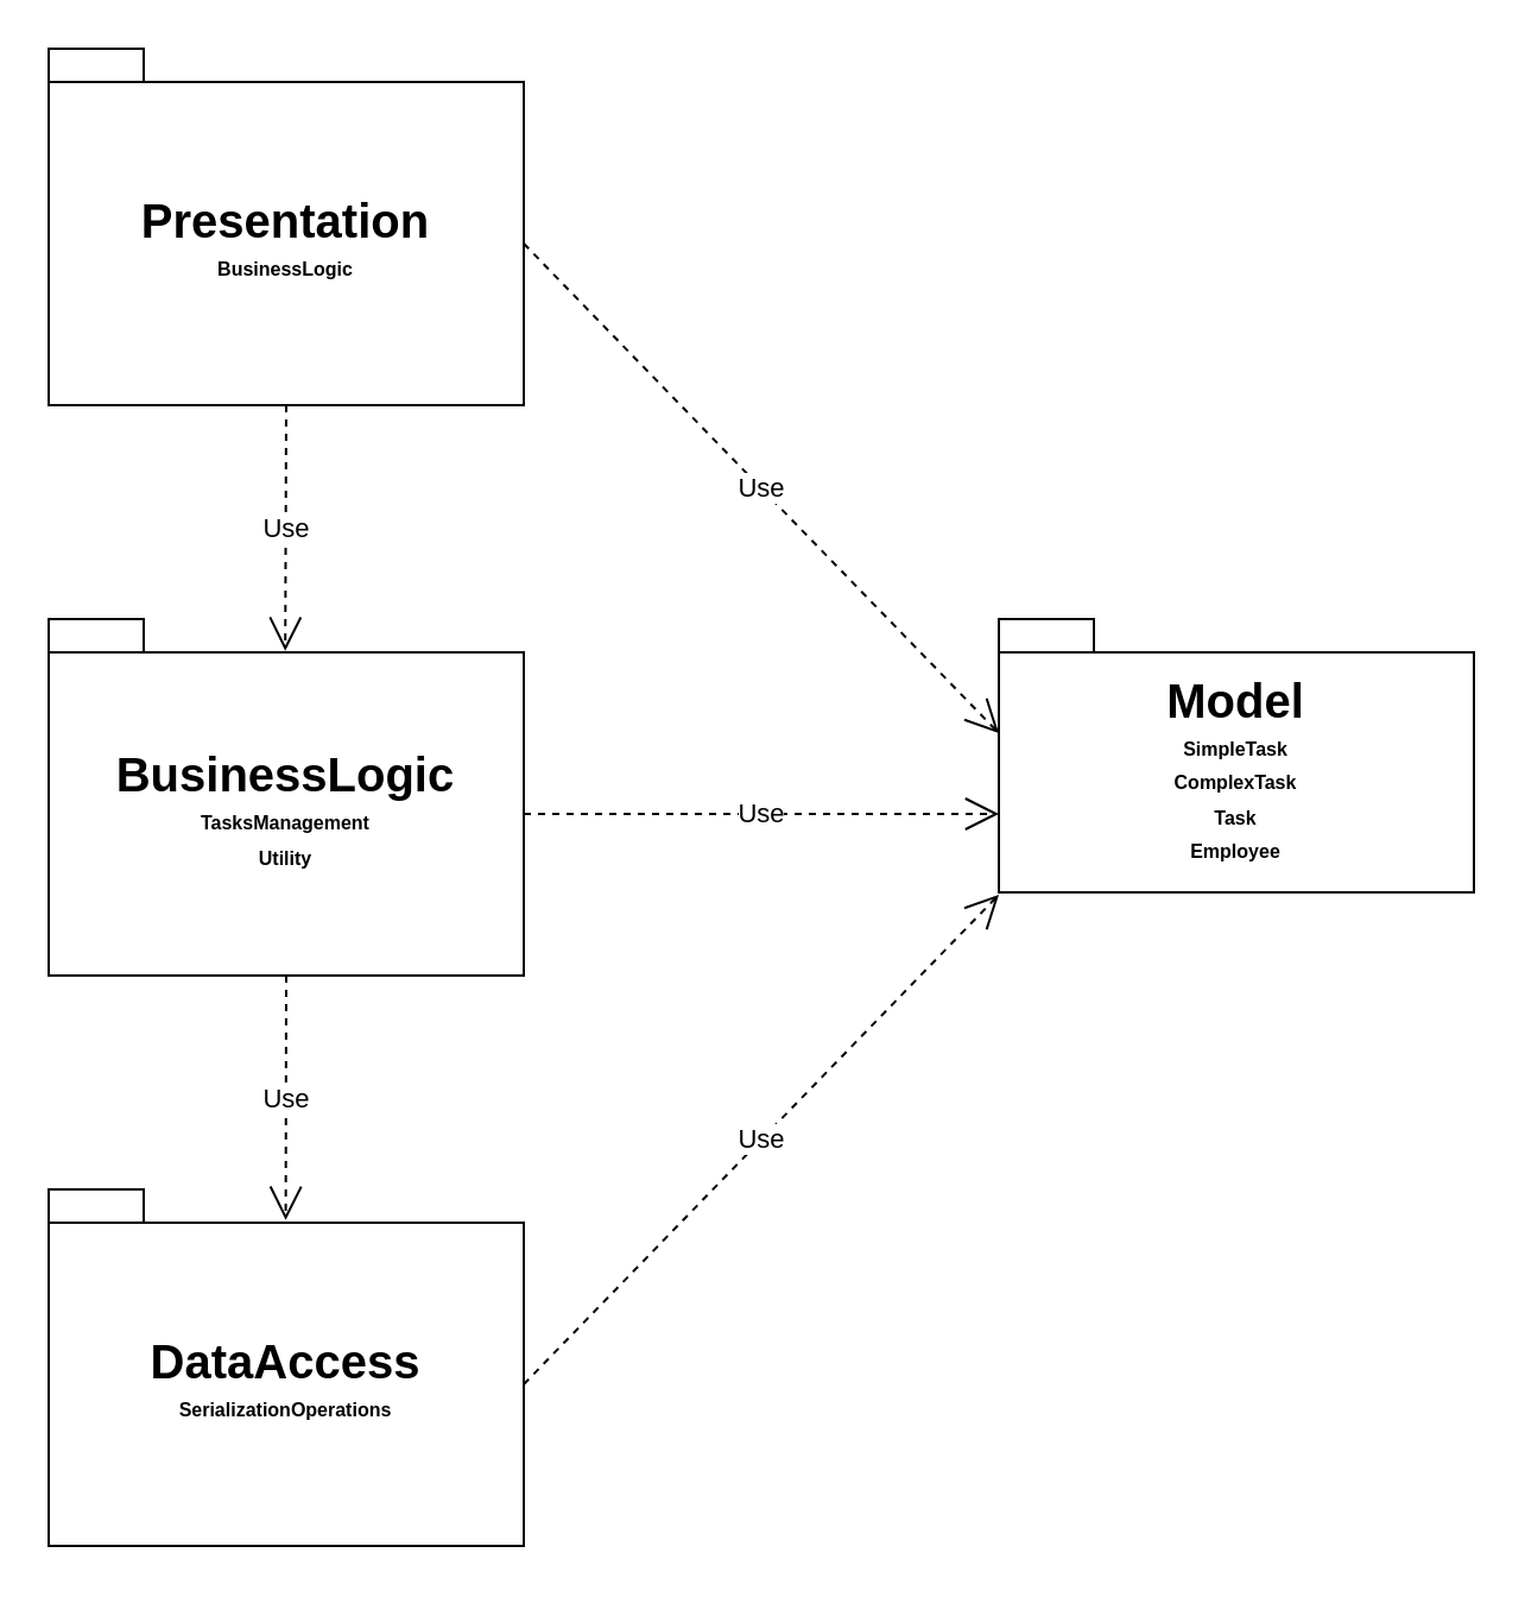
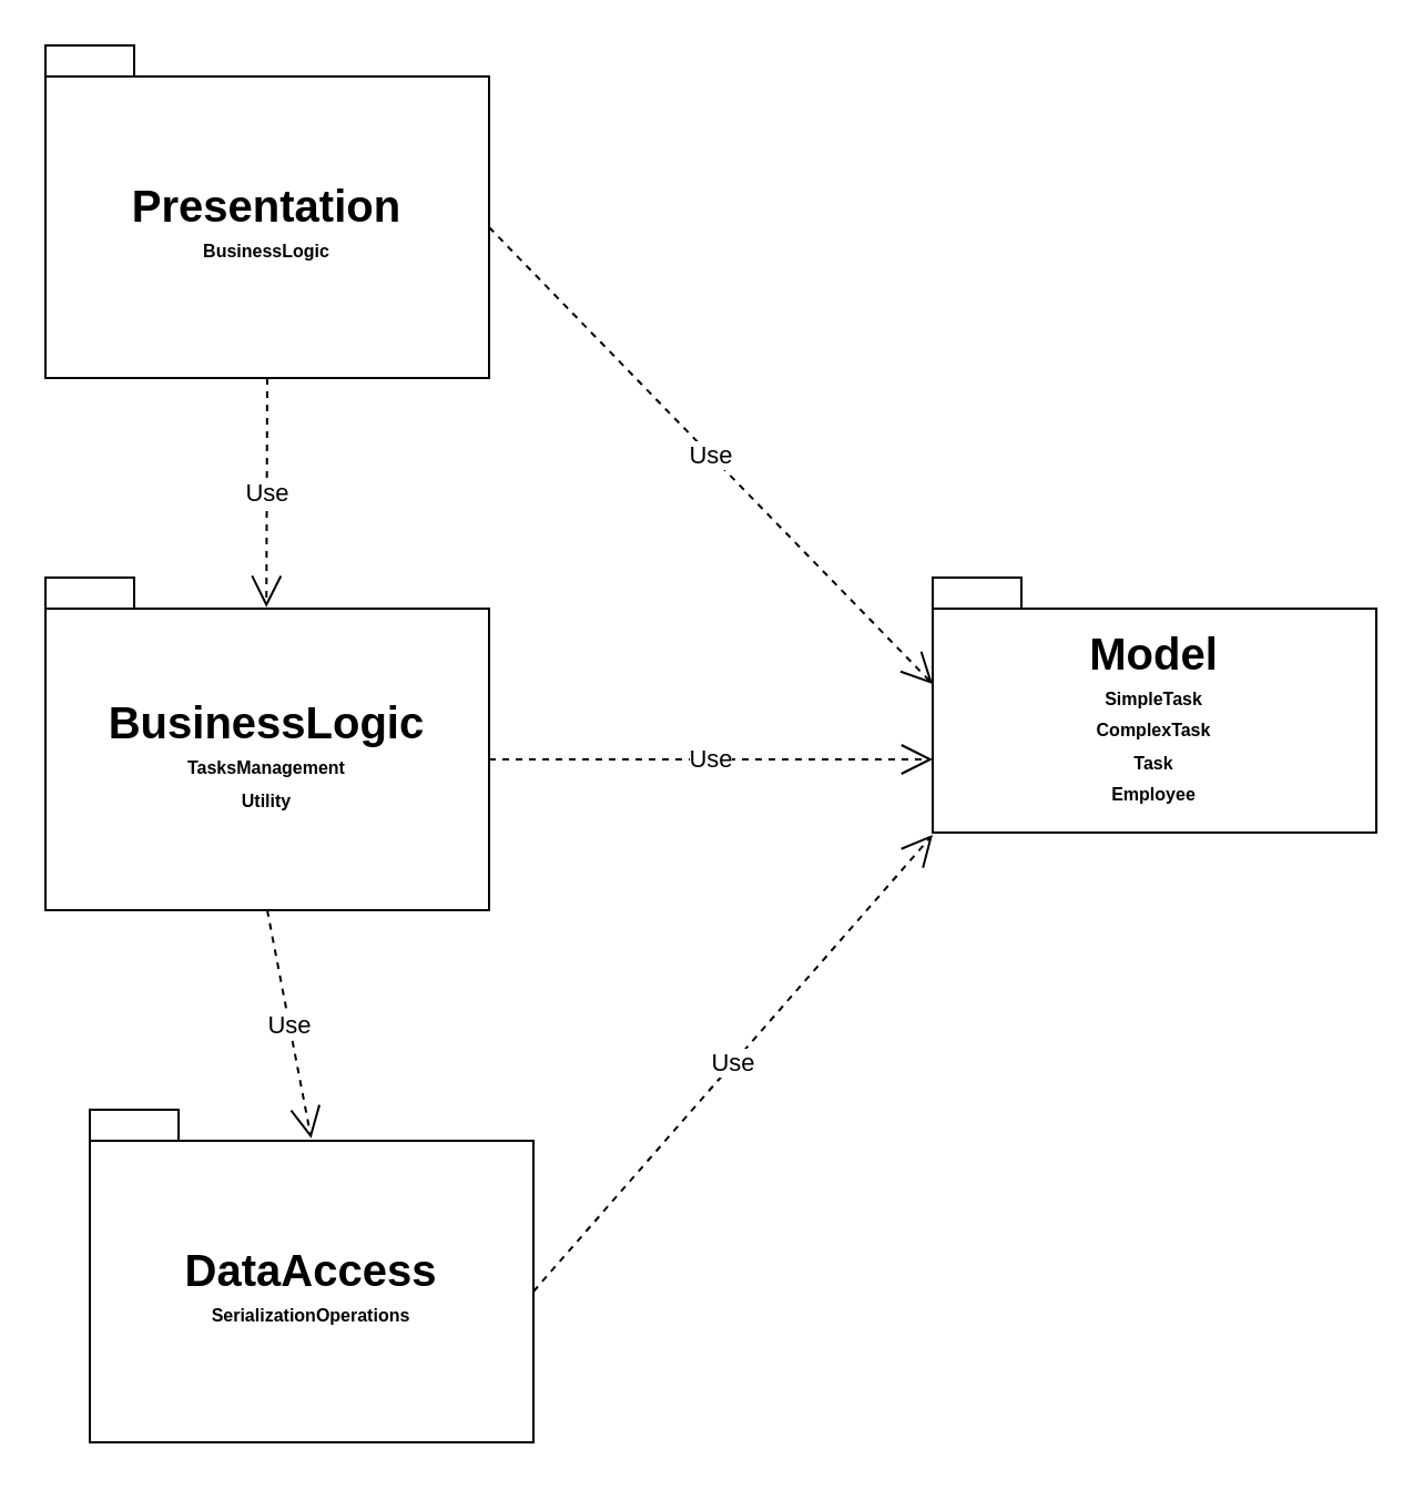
  <mxCell id="0" />
  <mxCell id="1" parent="0" />
  <mxCell id="2" value="&lt;font style=&quot;font-size: 20px;&quot;&gt;Presentation&lt;/font&gt;&lt;div&gt;&lt;font style=&quot;font-size: 8px;&quot;&gt;BusinessLogic&lt;/font&gt;&lt;/div&gt;" style="shape=folder;fontStyle=1;spacingTop=10;tabWidth=40;tabHeight=14;tabPosition=left;html=1;whiteSpace=wrap;" vertex="1" parent="1"><mxGeometry x="20" y="20" width="200" height="150" as="geometry" /></mxCell>
  <mxCell id="3" value="&lt;font style=&quot;font-size: 20px;&quot;&gt;BusinessLogic&lt;/font&gt;&lt;div&gt;&lt;font style=&quot;font-size: 8px;&quot;&gt;TasksManagement&lt;/font&gt;&lt;/div&gt;&lt;div&gt;&lt;font style=&quot;font-size: 8px;&quot;&gt;Utility&lt;/font&gt;&lt;/div&gt;" style="shape=folder;fontStyle=1;spacingTop=10;tabWidth=40;tabHeight=14;tabPosition=left;html=1;whiteSpace=wrap;" vertex="1" parent="1"><mxGeometry x="20" y="260" width="200" height="150" as="geometry" /></mxCell>
- <mxCell id="4" value="&lt;font style=&quot;font-size: 20px;&quot;&gt;DataAccess&lt;/font&gt;&lt;div&gt;&lt;font style=&quot;font-size: 8px;&quot;&gt;SerializationOperations&lt;/font&gt;&lt;/div&gt;" style="shape=folder;fontStyle=1;spacingTop=10;tabWidth=40;tabHeight=14;tabPosition=left;html=1;whiteSpace=wrap;" vertex="1" parent="1"><mxGeometry x="20" y="500" width="200" height="150" as="geometry" /></mxCell>
+ <mxCell id="4" value="&lt;font style=&quot;font-size: 20px;&quot;&gt;DataAccess&lt;/font&gt;&lt;div&gt;&lt;font style=&quot;font-size: 8px;&quot;&gt;SerializationOperations&lt;/font&gt;&lt;/div&gt;" style="shape=folder;fontStyle=1;spacingTop=10;tabWidth=40;tabHeight=14;tabPosition=left;html=1;whiteSpace=wrap;" vertex="1" parent="1"><mxGeometry x="40" y="500" width="200" height="150" as="geometry" /></mxCell>
  <mxCell id="5" value="&lt;font style=&quot;font-size: 20px;&quot;&gt;Model&lt;/font&gt;&lt;div&gt;&lt;font style=&quot;font-size: 8px;&quot;&gt;SimpleTask&lt;/font&gt;&lt;/div&gt;&lt;div&gt;&lt;font style=&quot;font-size: 8px;&quot;&gt;ComplexTask&lt;/font&gt;&lt;/div&gt;&lt;div&gt;&lt;font style=&quot;font-size: 8px;&quot;&gt;Task&lt;/font&gt;&lt;/div&gt;&lt;div&gt;&lt;font style=&quot;font-size: 8px;&quot;&gt;Employee&lt;/font&gt;&lt;/div&gt;" style="shape=folder;fontStyle=1;spacingTop=10;tabWidth=40;tabHeight=14;tabPosition=left;html=1;whiteSpace=wrap;" vertex="1" parent="1"><mxGeometry x="420" y="260" width="200" height="115" as="geometry" /></mxCell>
  <mxCell id="6" value="Use" style="endArrow=open;endSize=12;dashed=1;html=1;rounded=0;exitX=0.5;exitY=1;exitDx=0;exitDy=0;exitPerimeter=0;entryX=0.499;entryY=0.086;entryDx=0;entryDy=0;entryPerimeter=0;" edge="1" parent="1" source="3" target="4"><mxGeometry x="0.005" width="160" relative="1" as="geometry"><mxPoint x="100" y="490" as="sourcePoint" /><mxPoint x="260" y="490" as="targetPoint" /><mxPoint as="offset" /></mxGeometry></mxCell>
  <mxCell id="7" value="Use" style="endArrow=open;endSize=12;dashed=1;html=1;rounded=0;exitX=0.5;exitY=1;exitDx=0;exitDy=0;exitPerimeter=0;entryX=0.498;entryY=0.089;entryDx=0;entryDy=0;entryPerimeter=0;" edge="1" parent="1" source="2" target="3"><mxGeometry width="160" relative="1" as="geometry"><mxPoint x="120" y="280" as="sourcePoint" /><mxPoint x="280" y="280" as="targetPoint" /></mxGeometry></mxCell>
  <mxCell id="8" value="Use" style="endArrow=open;endSize=12;dashed=1;html=1;rounded=0;exitX=0;exitY=0;exitDx=200;exitDy=82;exitPerimeter=0;entryX=0;entryY=0;entryDx=0;entryDy=48;entryPerimeter=0;" edge="1" parent="1" source="2" target="5"><mxGeometry width="160" relative="1" as="geometry"><mxPoint x="150" y="320" as="sourcePoint" /><mxPoint x="310" y="320" as="targetPoint" /></mxGeometry></mxCell>
  <mxCell id="9" value="Use" style="endArrow=open;endSize=12;dashed=1;html=1;rounded=0;exitX=0;exitY=0;exitDx=200;exitDy=82;exitPerimeter=0;entryX=0;entryY=0;entryDx=0;entryDy=82;entryPerimeter=0;" edge="1" parent="1" source="3" target="5"><mxGeometry width="160" relative="1" as="geometry"><mxPoint x="150" y="320" as="sourcePoint" /><mxPoint x="310" y="320" as="targetPoint" /></mxGeometry></mxCell>
  <mxCell id="10" value="Use" style="endArrow=open;endSize=12;dashed=1;html=1;rounded=0;exitX=0;exitY=0;exitDx=200;exitDy=82;exitPerimeter=0;entryX=0;entryY=0;entryDx=0;entryDy=116;entryPerimeter=0;" edge="1" parent="1" source="4" target="5"><mxGeometry width="160" relative="1" as="geometry"><mxPoint x="150" y="320" as="sourcePoint" /><mxPoint x="310" y="320" as="targetPoint" /></mxGeometry></mxCell>
